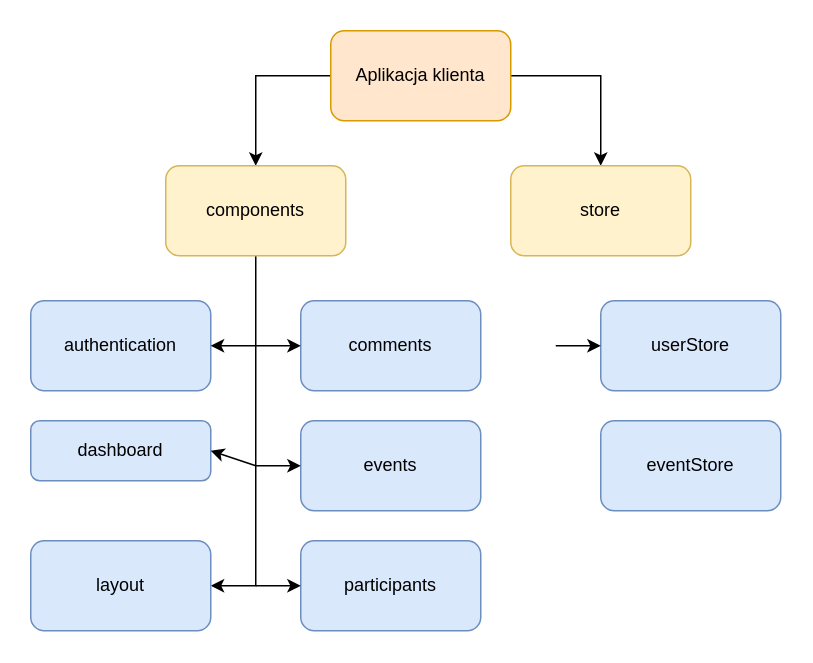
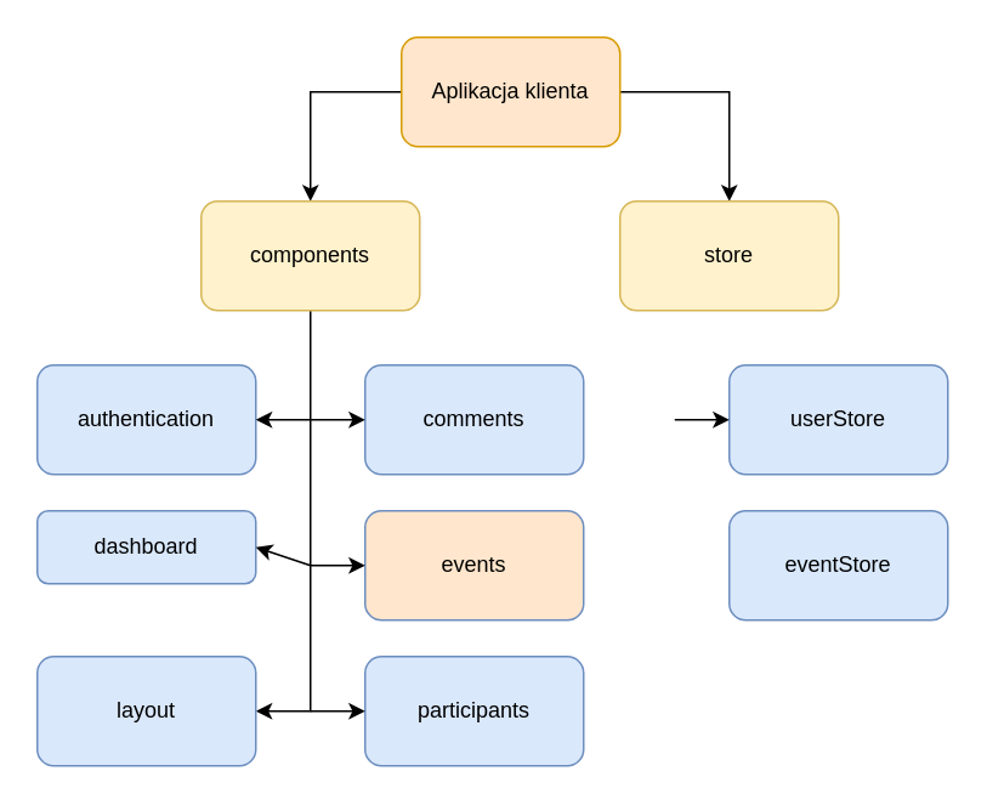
  <mxCell id="0" />
  <mxCell id="1" parent="0" />
  <mxCell id="2" value="" style="edgeStyle=orthogonalEdgeStyle;rounded=0;orthogonalLoop=1;jettySize=auto;html=1;" parent="1" source="4" target="5" edge="1"><mxGeometry relative="1" as="geometry"><mxPoint x="420" y="50" as="targetPoint" /><Array as="points"><mxPoint x="400" y="50" /></Array></mxGeometry></mxCell>
  <mxCell id="3" style="edgeStyle=orthogonalEdgeStyle;rounded=0;orthogonalLoop=1;jettySize=auto;html=1;" parent="1" source="4" target="7" edge="1"><mxGeometry relative="1" as="geometry"><Array as="points"><mxPoint x="170" y="50" /></Array></mxGeometry></mxCell>
  <mxCell id="4" value="Aplikacja klienta" style="rounded=1;whiteSpace=wrap;html=1;fillColor=#ffe6cc;strokeColor=#d79b00;" parent="1" vertex="1"><mxGeometry x="220" y="20" width="120" height="60" as="geometry" /></mxCell>
  <mxCell id="5" value="store" style="rounded=1;whiteSpace=wrap;html=1;fillColor=#fff2cc;strokeColor=#d6b656;" parent="1" vertex="1"><mxGeometry x="340" y="110" width="120" height="60" as="geometry" /></mxCell>
  <mxCell id="6" style="edgeStyle=orthogonalEdgeStyle;rounded=0;orthogonalLoop=1;jettySize=auto;html=1;" parent="1" source="7" target="15" edge="1"><mxGeometry relative="1" as="geometry"><Array as="points"><mxPoint x="170" y="310" /><mxPoint x="170" y="310" /></Array></mxGeometry></mxCell>
  <mxCell id="7" value="components" style="rounded=1;whiteSpace=wrap;html=1;fillColor=#fff2cc;strokeColor=#d6b656;" parent="1" vertex="1"><mxGeometry x="110" y="110" width="120" height="60" as="geometry" /></mxCell>
  <mxCell id="8" value="userStore" style="rounded=1;whiteSpace=wrap;html=1;fillColor=#dae8fc;strokeColor=#6c8ebf;" parent="1" vertex="1"><mxGeometry x="400" y="200" width="120" height="60" as="geometry" /></mxCell>
  <mxCell id="9" value="authentication" style="rounded=1;whiteSpace=wrap;html=1;fillColor=#dae8fc;strokeColor=#6c8ebf;" parent="1" vertex="1"><mxGeometry x="20" y="200" width="120" height="60" as="geometry" /></mxCell>
  <mxCell id="10" value="comments" style="rounded=1;whiteSpace=wrap;html=1;fillColor=#dae8fc;strokeColor=#6c8ebf;" parent="1" vertex="1"><mxGeometry x="200" y="200" width="120" height="60" as="geometry" /></mxCell>
  <mxCell id="11" value="dashboard" style="rounded=1;whiteSpace=wrap;html=1;fillColor=#dae8fc;strokeColor=#6c8ebf;" parent="1" vertex="1"><mxGeometry x="20" y="280" width="120" height="40" as="geometry" /></mxCell>
- <mxCell id="12" value="events" style="rounded=1;whiteSpace=wrap;html=1;fillColor=#dae8fc;strokeColor=#6c8ebf;" parent="1" vertex="1"><mxGeometry x="200" y="280" width="120" height="60" as="geometry" /></mxCell>
+ <mxCell id="12" value="events" style="rounded=1;whiteSpace=wrap;html=1;fillColor=#ffe6cc;strokeColor=#6c8ebf;" parent="1" vertex="1"><mxGeometry x="200" y="280" width="120" height="60" as="geometry" /></mxCell>
  <mxCell id="13" value="eventStore" style="rounded=1;whiteSpace=wrap;html=1;fillColor=#dae8fc;strokeColor=#6c8ebf;" parent="1" vertex="1"><mxGeometry x="400" y="280" width="120" height="60" as="geometry" /></mxCell>
  <mxCell id="14" value="" style="endArrow=classic;html=1;entryX=0;entryY=0.5;entryDx=0;entryDy=0;" parent="1" target="8" edge="1"><mxGeometry width="50" height="50" relative="1" as="geometry"><mxPoint x="370" y="230" as="sourcePoint" /><mxPoint x="250" y="200" as="targetPoint" /><Array as="points" /></mxGeometry></mxCell>
  <mxCell id="15" value="layout" style="rounded=1;whiteSpace=wrap;html=1;fillColor=#dae8fc;strokeColor=#6c8ebf;" parent="1" vertex="1"><mxGeometry x="20" y="360" width="120" height="60" as="geometry" /></mxCell>
  <mxCell id="16" value="" style="endArrow=classic;html=1;entryX=1;entryY=0.5;entryDx=0;entryDy=0;" parent="1" edge="1"><mxGeometry width="50" height="50" relative="1" as="geometry"><mxPoint x="170" y="230" as="sourcePoint" /><mxPoint x="140" y="230" as="targetPoint" /><Array as="points" /></mxGeometry></mxCell>
  <mxCell id="17" value="" style="endArrow=classic;html=1;entryX=0;entryY=0.5;entryDx=0;entryDy=0;" parent="1" target="10" edge="1"><mxGeometry width="50" height="50" relative="1" as="geometry"><mxPoint x="170" y="230" as="sourcePoint" /><mxPoint x="150" y="265" as="targetPoint" /><Array as="points" /></mxGeometry></mxCell>
  <mxCell id="18" value="" style="endArrow=classic;html=1;entryX=1;entryY=0.5;entryDx=0;entryDy=0;" parent="1" target="11" edge="1"><mxGeometry width="50" height="50" relative="1" as="geometry"><mxPoint x="170" y="310" as="sourcePoint" /><mxPoint x="150" y="240" as="targetPoint" /><Array as="points" /></mxGeometry></mxCell>
  <mxCell id="19" value="" style="endArrow=classic;html=1;entryX=0;entryY=0.5;entryDx=0;entryDy=0;" parent="1" target="12" edge="1"><mxGeometry width="50" height="50" relative="1" as="geometry"><mxPoint x="170" y="310" as="sourcePoint" /><mxPoint x="200" y="230" as="targetPoint" /><Array as="points" /></mxGeometry></mxCell>
  <mxCell id="20" value="participants" style="rounded=1;whiteSpace=wrap;html=1;fillColor=#dae8fc;strokeColor=#6c8ebf;" vertex="1" parent="1"><mxGeometry x="200" y="360" width="120" height="60" as="geometry" /></mxCell>
  <mxCell id="21" value="" style="endArrow=classic;html=1;entryX=0;entryY=0.5;entryDx=0;entryDy=0;" edge="1" parent="1" target="20"><mxGeometry width="50" height="50" relative="1" as="geometry"><mxPoint x="170" y="390" as="sourcePoint" /><mxPoint x="210" y="320" as="targetPoint" /><Array as="points"><mxPoint x="190" y="390" /></Array></mxGeometry></mxCell>
